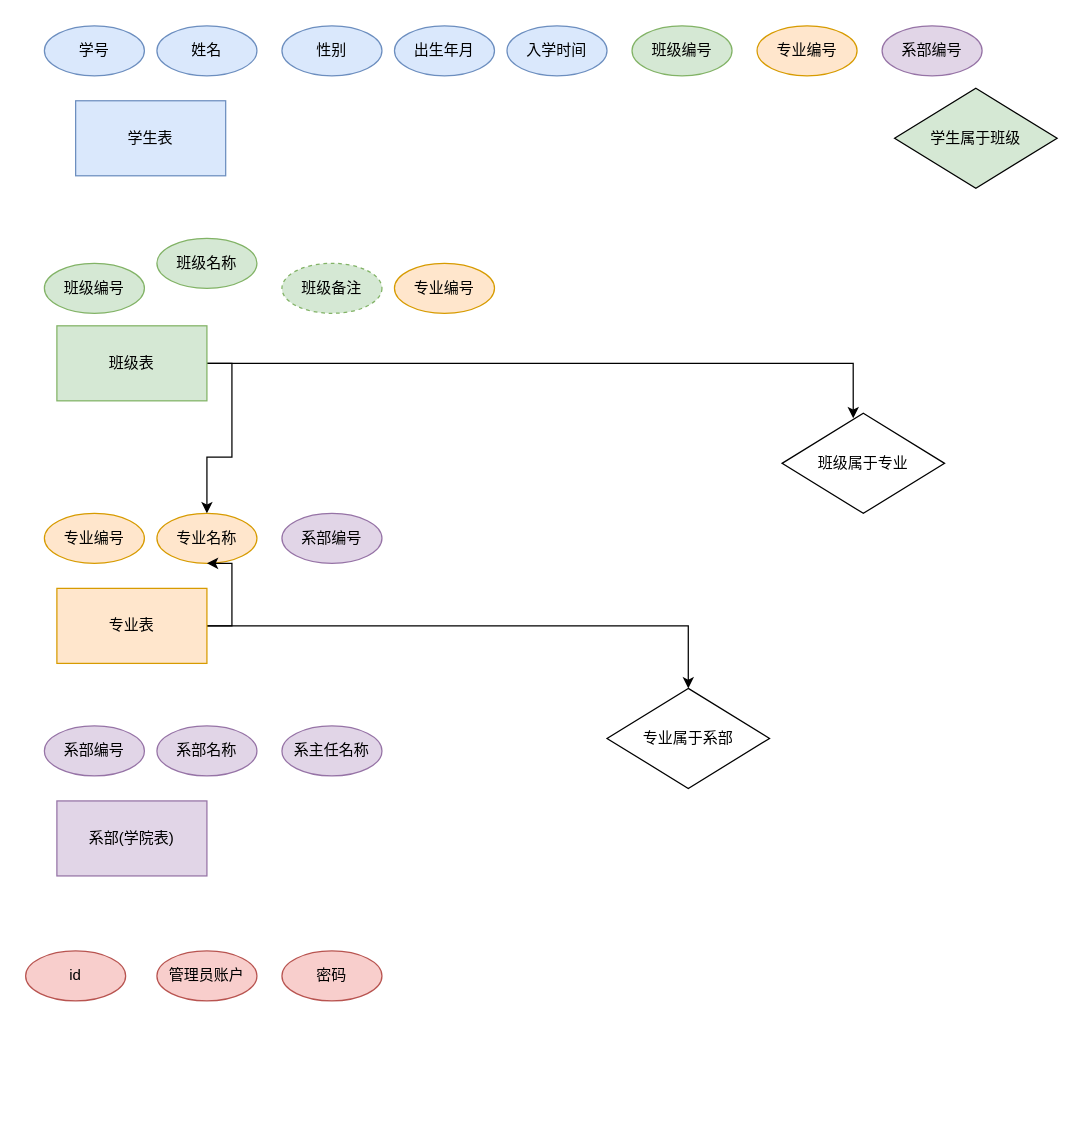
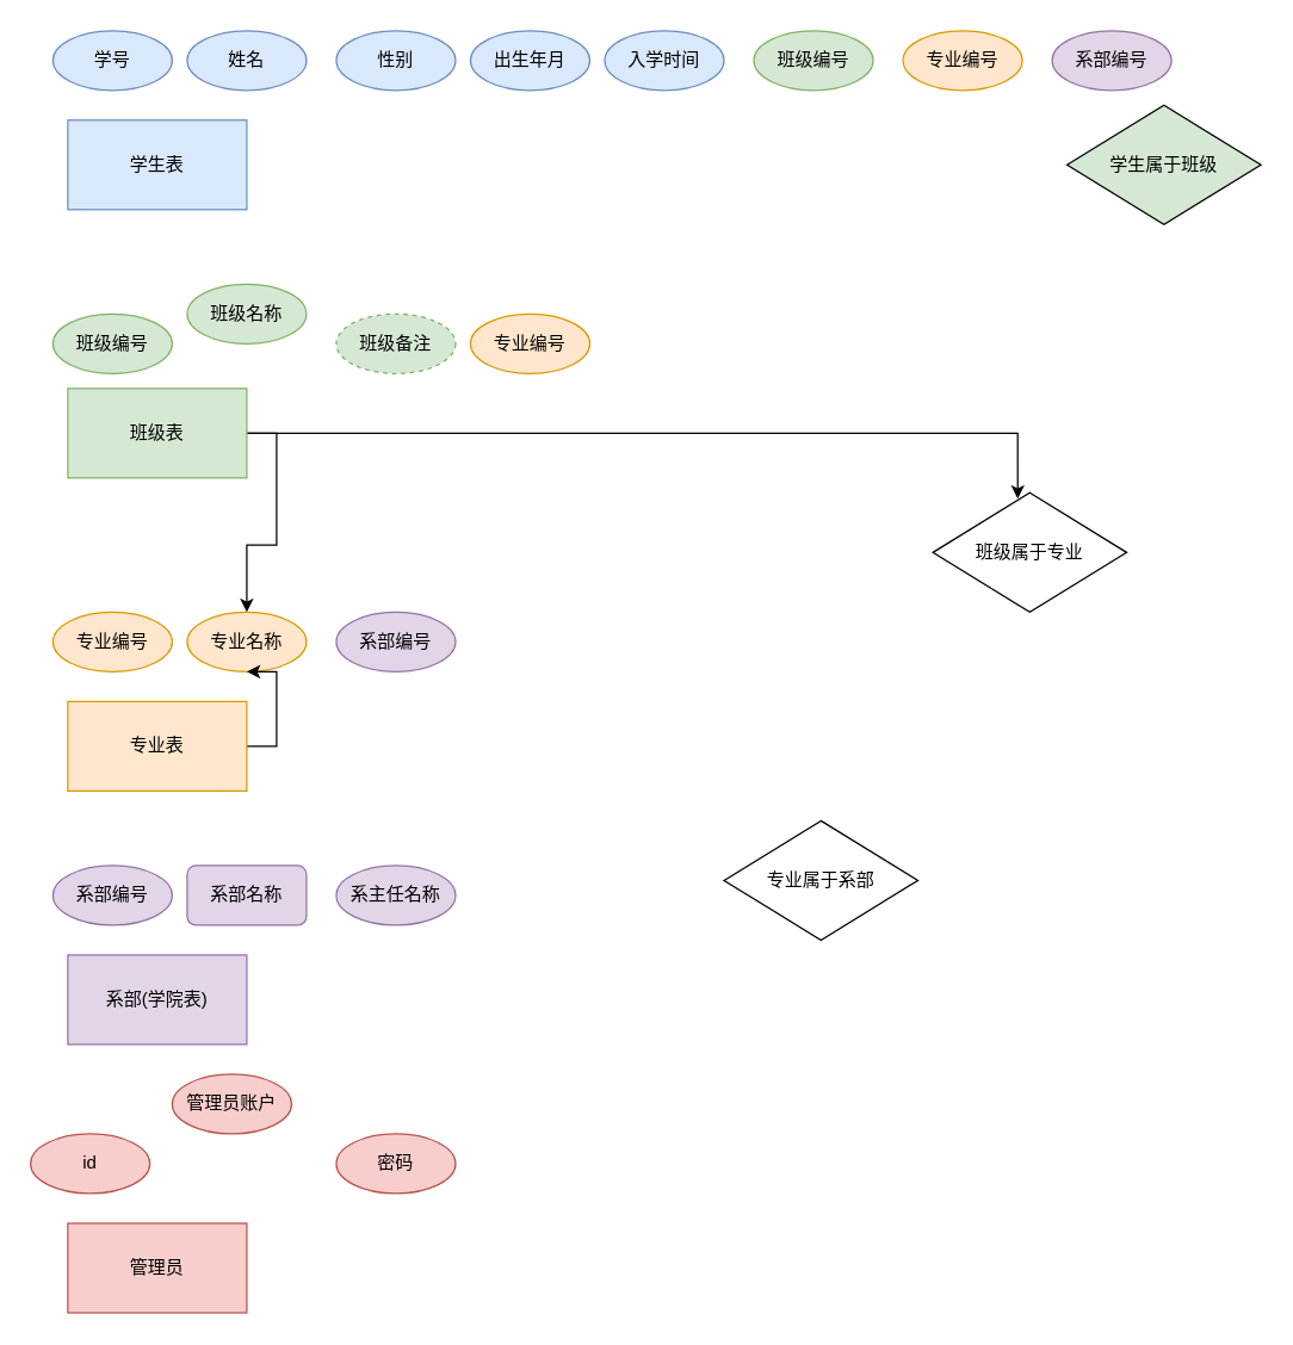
  <mxCell id="0" />
  <mxCell id="1" parent="0" />
- <mxCell id="2" value="学生表" style="rounded=0;whiteSpace=wrap;html=1;fillColor=#dae8fc;strokeColor=#6c8ebf;" vertex="1" parent="1"><mxGeometry x="60" y="80" width="120" height="60" as="geometry" /></mxCell>
+ <mxCell id="2" value="学生表" style="rounded=0;whiteSpace=wrap;html=1;fillColor=#dae8fc;strokeColor=#6c8ebf;" vertex="1" parent="1"><mxGeometry x="45" y="80" width="120" height="60" as="geometry" /></mxCell>
  <mxCell id="3" value="学号" style="ellipse;whiteSpace=wrap;html=1;fillColor=#dae8fc;strokeColor=#6c8ebf;" vertex="1" parent="1"><mxGeometry x="35" y="20" width="80" height="40" as="geometry" /></mxCell>
  <mxCell id="4" value="姓名" style="ellipse;whiteSpace=wrap;html=1;fillColor=#dae8fc;strokeColor=#6c8ebf;" vertex="1" parent="1"><mxGeometry x="125" y="20" width="80" height="40" as="geometry" /></mxCell>
  <mxCell id="5" value="性别" style="ellipse;whiteSpace=wrap;html=1;fillColor=#dae8fc;strokeColor=#6c8ebf;" vertex="1" parent="1"><mxGeometry x="225" y="20" width="80" height="40" as="geometry" /></mxCell>
  <mxCell id="6" value="出生年月" style="ellipse;whiteSpace=wrap;html=1;fillColor=#dae8fc;strokeColor=#6c8ebf;" vertex="1" parent="1"><mxGeometry x="315" y="20" width="80" height="40" as="geometry" /></mxCell>
  <mxCell id="7" value="入学时间" style="ellipse;whiteSpace=wrap;html=1;fillColor=#dae8fc;strokeColor=#6c8ebf;" vertex="1" parent="1"><mxGeometry x="405" y="20" width="80" height="40" as="geometry" /></mxCell>
  <mxCell id="8" value="班级名称" style="ellipse;whiteSpace=wrap;html=1;fillColor=#d5e8d4;strokeColor=#82b366;" vertex="1" parent="1"><mxGeometry x="125" y="190" width="80" height="40" as="geometry" /></mxCell>
  <mxCell id="9" value="专业名称" style="ellipse;whiteSpace=wrap;html=1;fillColor=#ffe6cc;strokeColor=#d79b00;" vertex="1" parent="1"><mxGeometry x="125" y="410" width="80" height="40" as="geometry" /></mxCell>
  <mxCell id="10" value="班级备注" style="ellipse;whiteSpace=wrap;html=1;fillColor=#d5e8d4;strokeColor=#82b366;dashed=1;" vertex="1" parent="1"><mxGeometry x="225" y="210" width="80" height="40" as="geometry" /></mxCell>
  <mxCell id="11" value="系主任名称" style="ellipse;whiteSpace=wrap;html=1;fillColor=#e1d5e7;strokeColor=#9673a6;" vertex="1" parent="1"><mxGeometry x="225" y="580" width="80" height="40" as="geometry" /></mxCell>
  <mxCell id="12" style="edgeStyle=orthogonalEdgeStyle;rounded=0;orthogonalLoop=1;jettySize=auto;html=1;exitX=1;exitY=0.5;exitDx=0;exitDy=0;" edge="1" parent="1" source="14" target="9"><mxGeometry relative="1" as="geometry" /></mxCell>
  <mxCell id="13" style="edgeStyle=orthogonalEdgeStyle;rounded=0;orthogonalLoop=1;jettySize=auto;html=1;entryX=0.438;entryY=0.05;entryDx=0;entryDy=0;entryPerimeter=0;" edge="1" parent="1" source="14" target="32"><mxGeometry relative="1" as="geometry" /></mxCell>
  <mxCell id="14" value="班级表" style="rounded=0;whiteSpace=wrap;html=1;fillColor=#d5e8d4;strokeColor=#82b366;" vertex="1" parent="1"><mxGeometry x="45" y="260" width="120" height="60" as="geometry" /></mxCell>
  <mxCell id="15" style="edgeStyle=orthogonalEdgeStyle;rounded=0;orthogonalLoop=1;jettySize=auto;html=1;exitX=1;exitY=0.5;exitDx=0;exitDy=0;" edge="1" parent="1" source="17" target="9"><mxGeometry relative="1" as="geometry" /></mxCell>
- <mxCell id="16" style="edgeStyle=orthogonalEdgeStyle;rounded=0;orthogonalLoop=1;jettySize=auto;html=1;exitX=1;exitY=0.5;exitDx=0;exitDy=0;" edge="1" parent="1" source="17" target="33"><mxGeometry relative="1" as="geometry" /></mxCell>
  <mxCell id="17" value="专业表" style="rounded=0;whiteSpace=wrap;html=1;fillColor=#ffe6cc;strokeColor=#d79b00;" vertex="1" parent="1"><mxGeometry x="45" y="470" width="120" height="60" as="geometry" /></mxCell>
  <mxCell id="18" value="系部(学院表)" style="rounded=0;whiteSpace=wrap;html=1;fillColor=#e1d5e7;strokeColor=#9673a6;" vertex="1" parent="1"><mxGeometry x="45" y="640" width="120" height="60" as="geometry" /></mxCell>
  <mxCell id="19" value="班级编号" style="ellipse;whiteSpace=wrap;html=1;fillColor=#d5e8d4;strokeColor=#82b366;" vertex="1" parent="1"><mxGeometry x="35" y="210" width="80" height="40" as="geometry" /></mxCell>
  <mxCell id="20" value="班级编号" style="ellipse;whiteSpace=wrap;html=1;fillColor=#d5e8d4;strokeColor=#82b366;" vertex="1" parent="1"><mxGeometry x="505" y="20" width="80" height="40" as="geometry" /></mxCell>
  <mxCell id="21" value="专业编号" style="ellipse;whiteSpace=wrap;html=1;fillColor=#ffe6cc;strokeColor=#d79b00;" vertex="1" parent="1"><mxGeometry x="315" y="210" width="80" height="40" as="geometry" /></mxCell>
  <mxCell id="22" value="专业编号" style="ellipse;whiteSpace=wrap;html=1;fillColor=#ffe6cc;strokeColor=#d79b00;" vertex="1" parent="1"><mxGeometry x="35" y="410" width="80" height="40" as="geometry" /></mxCell>
  <mxCell id="23" value="系部编号" style="ellipse;whiteSpace=wrap;html=1;fillColor=#e1d5e7;strokeColor=#9673a6;" vertex="1" parent="1"><mxGeometry x="35" y="580" width="80" height="40" as="geometry" /></mxCell>
  <mxCell id="24" value="系部编号" style="ellipse;whiteSpace=wrap;html=1;fillColor=#e1d5e7;strokeColor=#9673a6;" vertex="1" parent="1"><mxGeometry x="225" y="410" width="80" height="40" as="geometry" /></mxCell>
  <mxCell id="25" value="专业编号" style="ellipse;whiteSpace=wrap;html=1;fillColor=#ffe6cc;strokeColor=#d79b00;" vertex="1" parent="1"><mxGeometry x="605" y="20" width="80" height="40" as="geometry" /></mxCell>
  <mxCell id="26" value="系部编号" style="ellipse;whiteSpace=wrap;html=1;fillColor=#e1d5e7;strokeColor=#9673a6;" vertex="1" parent="1"><mxGeometry x="705" y="20" width="80" height="40" as="geometry" /></mxCell>
+ <mxCell id="27" value="管理员" style="rounded=0;whiteSpace=wrap;html=1;fillColor=#f8cecc;strokeColor=#b85450;" vertex="1" parent="1"><mxGeometry x="45" y="820" width="120" height="60" as="geometry" /></mxCell>
  <mxCell id="28" value="id" style="ellipse;whiteSpace=wrap;html=1;fillColor=#f8cecc;strokeColor=#b85450;" vertex="1" parent="1"><mxGeometry x="20" y="760" width="80" height="40" as="geometry" /></mxCell>
- <mxCell id="29" value="管理员账户" style="ellipse;whiteSpace=wrap;html=1;fillColor=#f8cecc;strokeColor=#b85450;" vertex="1" parent="1"><mxGeometry x="125" y="760" width="80" height="40" as="geometry" /></mxCell>
+ <mxCell id="29" value="管理员账户" style="ellipse;whiteSpace=wrap;html=1;fillColor=#f8cecc;strokeColor=#b85450;" vertex="1" parent="1"><mxGeometry x="115" y="720" width="80" height="40" as="geometry" /></mxCell>
  <mxCell id="30" value="密码" style="ellipse;whiteSpace=wrap;html=1;fillColor=#f8cecc;strokeColor=#b85450;" vertex="1" parent="1"><mxGeometry x="225" y="760" width="80" height="40" as="geometry" /></mxCell>
  <mxCell id="31" value="学生属于班级" style="rhombus;whiteSpace=wrap;html=1;fillColor=#d5e8d4;" vertex="1" parent="1"><mxGeometry x="715" y="70" width="130" height="80" as="geometry" /></mxCell>
  <mxCell id="32" value="班级属于专业" style="rhombus;whiteSpace=wrap;html=1;" vertex="1" parent="1"><mxGeometry x="625" y="330" width="130" height="80" as="geometry" /></mxCell>
  <mxCell id="33" value="专业属于系部" style="rhombus;whiteSpace=wrap;html=1;" vertex="1" parent="1"><mxGeometry x="485" y="550" width="130" height="80" as="geometry" /></mxCell>
- <mxCell id="34" value="系部名称" style="ellipse;whiteSpace=wrap;html=1;fillColor=#e1d5e7;strokeColor=#9673a6;" vertex="1" parent="1"><mxGeometry x="125" y="580" width="80" height="40" as="geometry" /></mxCell>
+ <mxCell id="34" value="系部名称" style="whiteSpace=wrap;html=1;fillColor=#e1d5e7;strokeColor=#9673a6;rounded=1;" vertex="1" parent="1"><mxGeometry x="125" y="580" width="80" height="40" as="geometry" /></mxCell>
